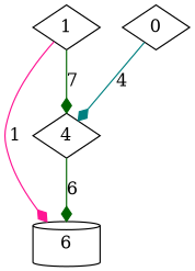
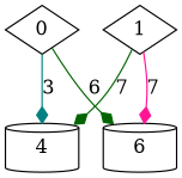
  digraph {
    node [shape=cylinder]
    edge [arrowhead=diamond color=darkgreen]
-   4 [shape=diamond]
+   4
    0 [shape=diamond]
    1 [shape=diamond]
    n4 [label=6]
-   4 -> n4 [label=6 weight=6]
-   0 -> 4 [color=teal label=4 weight=4]
+   0 -> n4 [label=6 weight=6]
+   0 -> 4 [color=teal label=3 weight=4]
    1 -> 4 [label=7 weight=7]
-   1 -> n4 [color=deeppink label=1 weight=1]
+   1 -> n4 [color=deeppink label=7 weight=1]
  }
